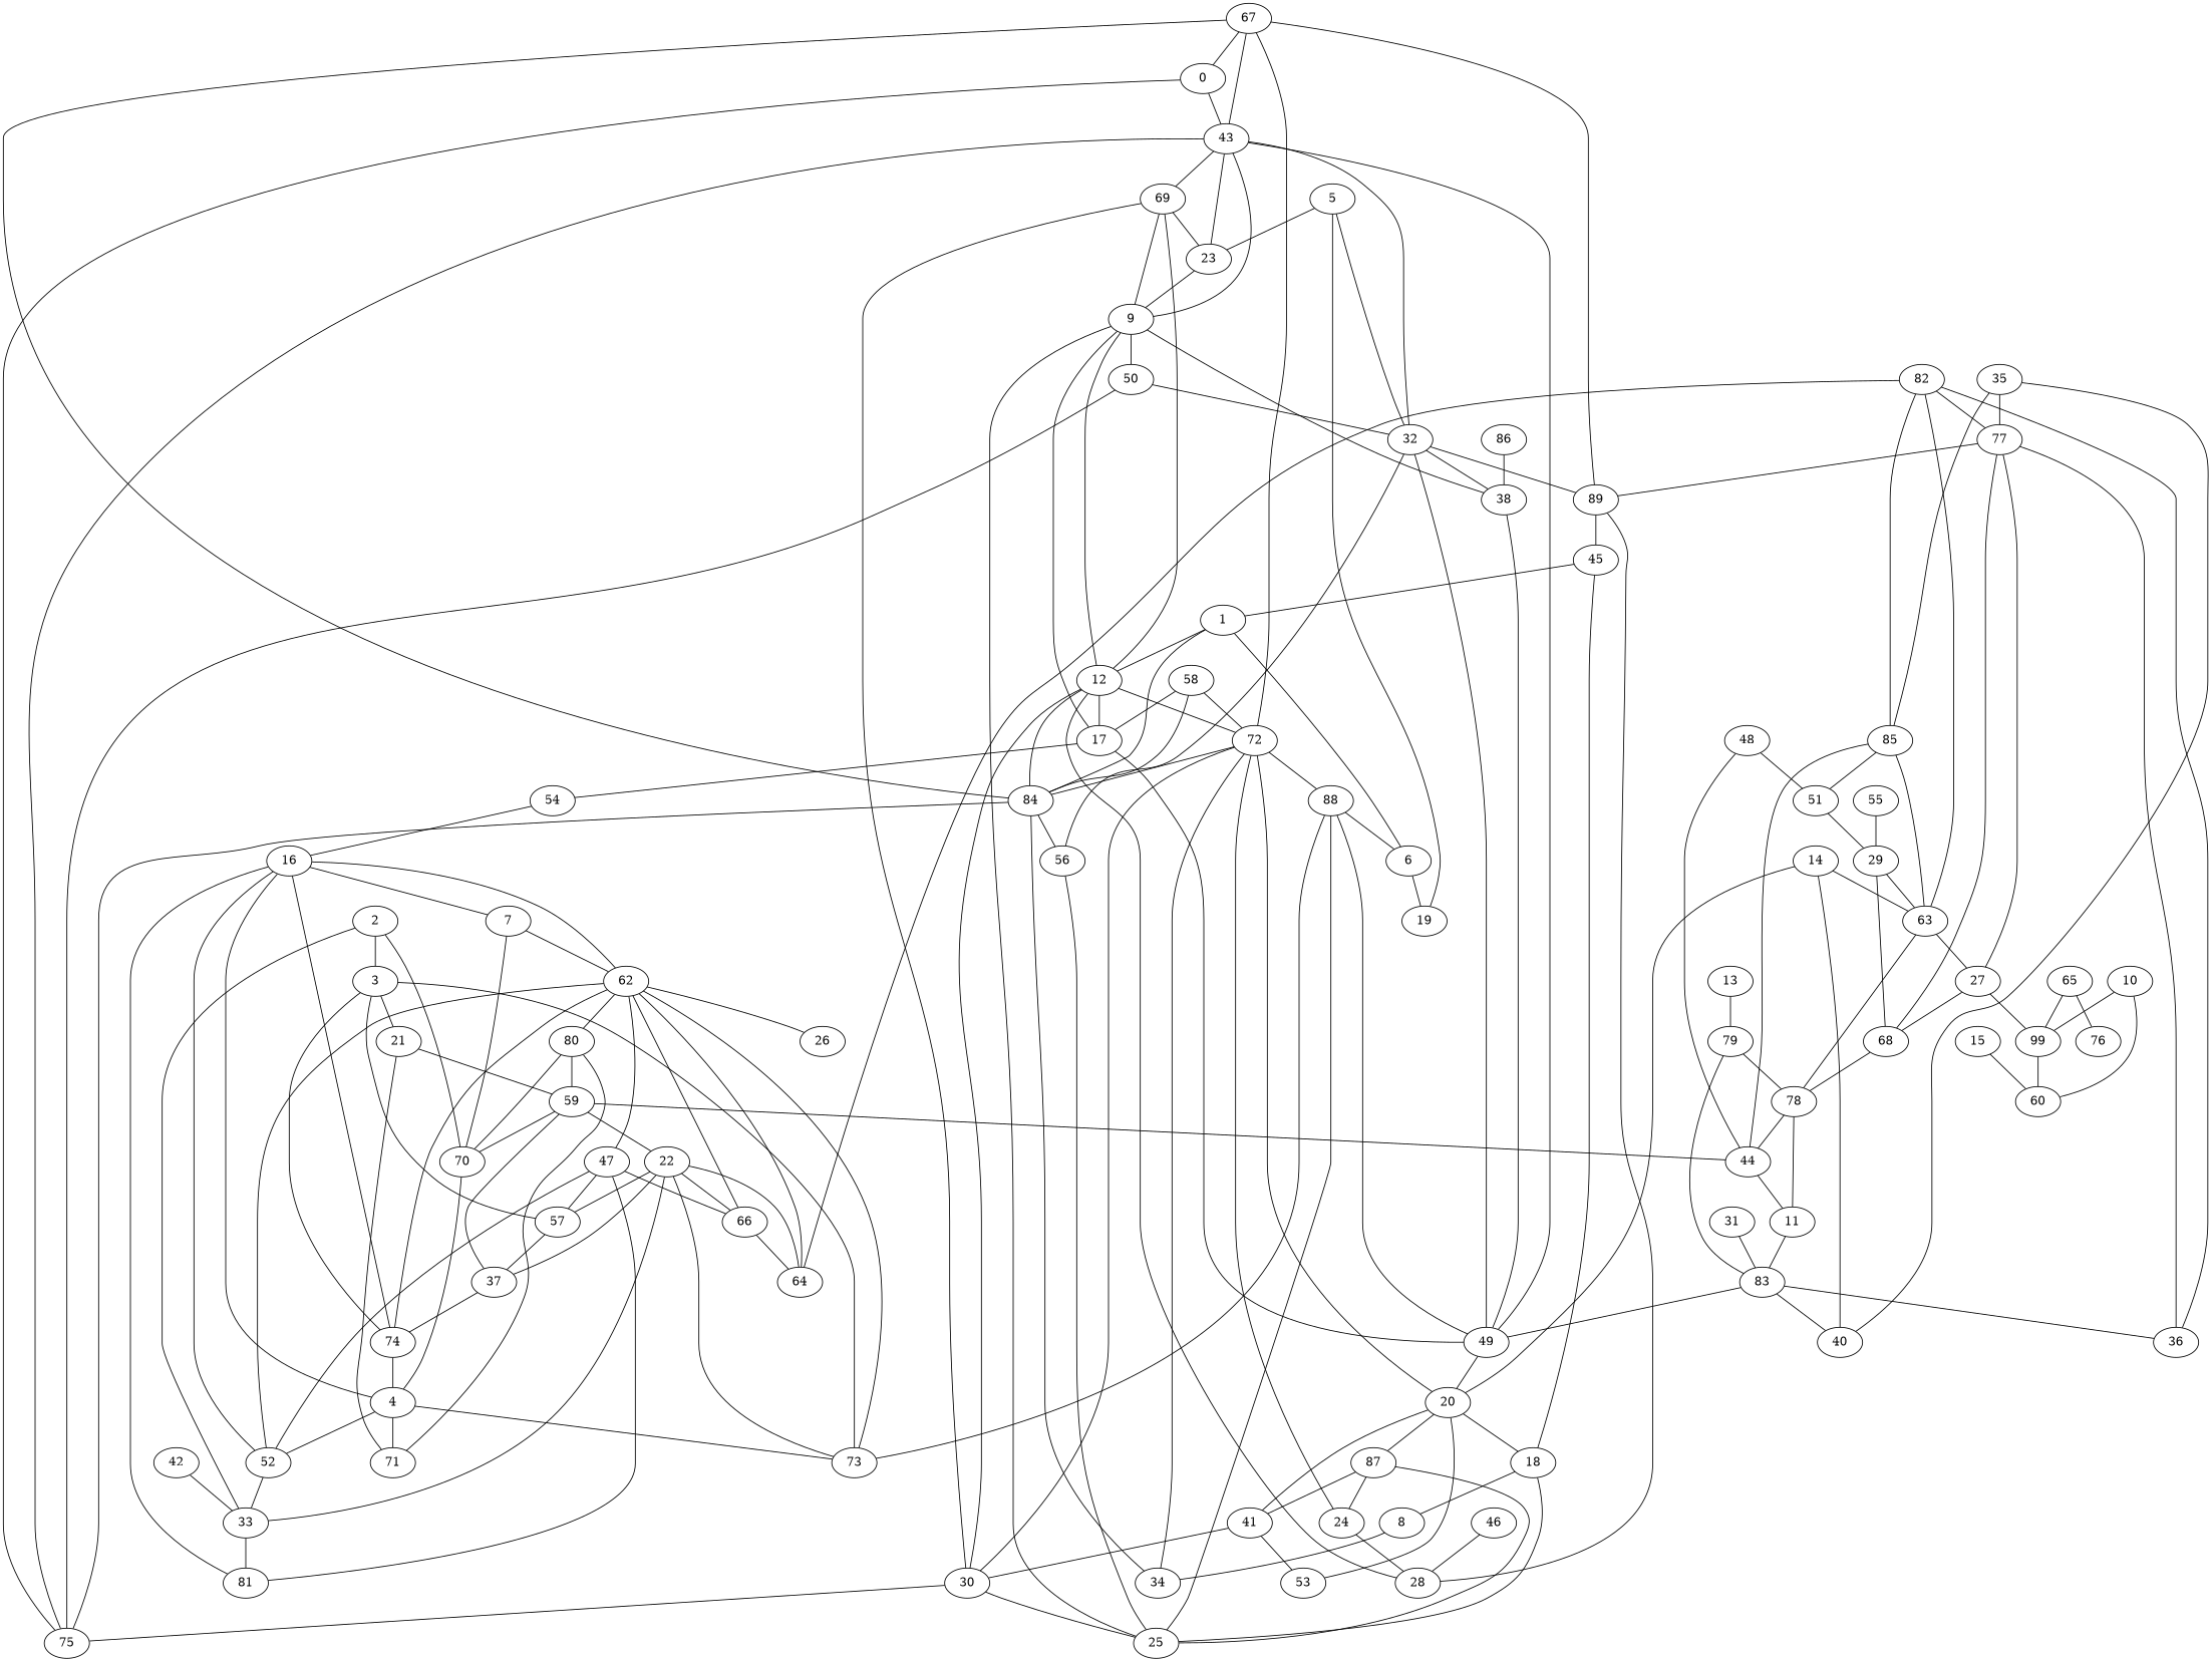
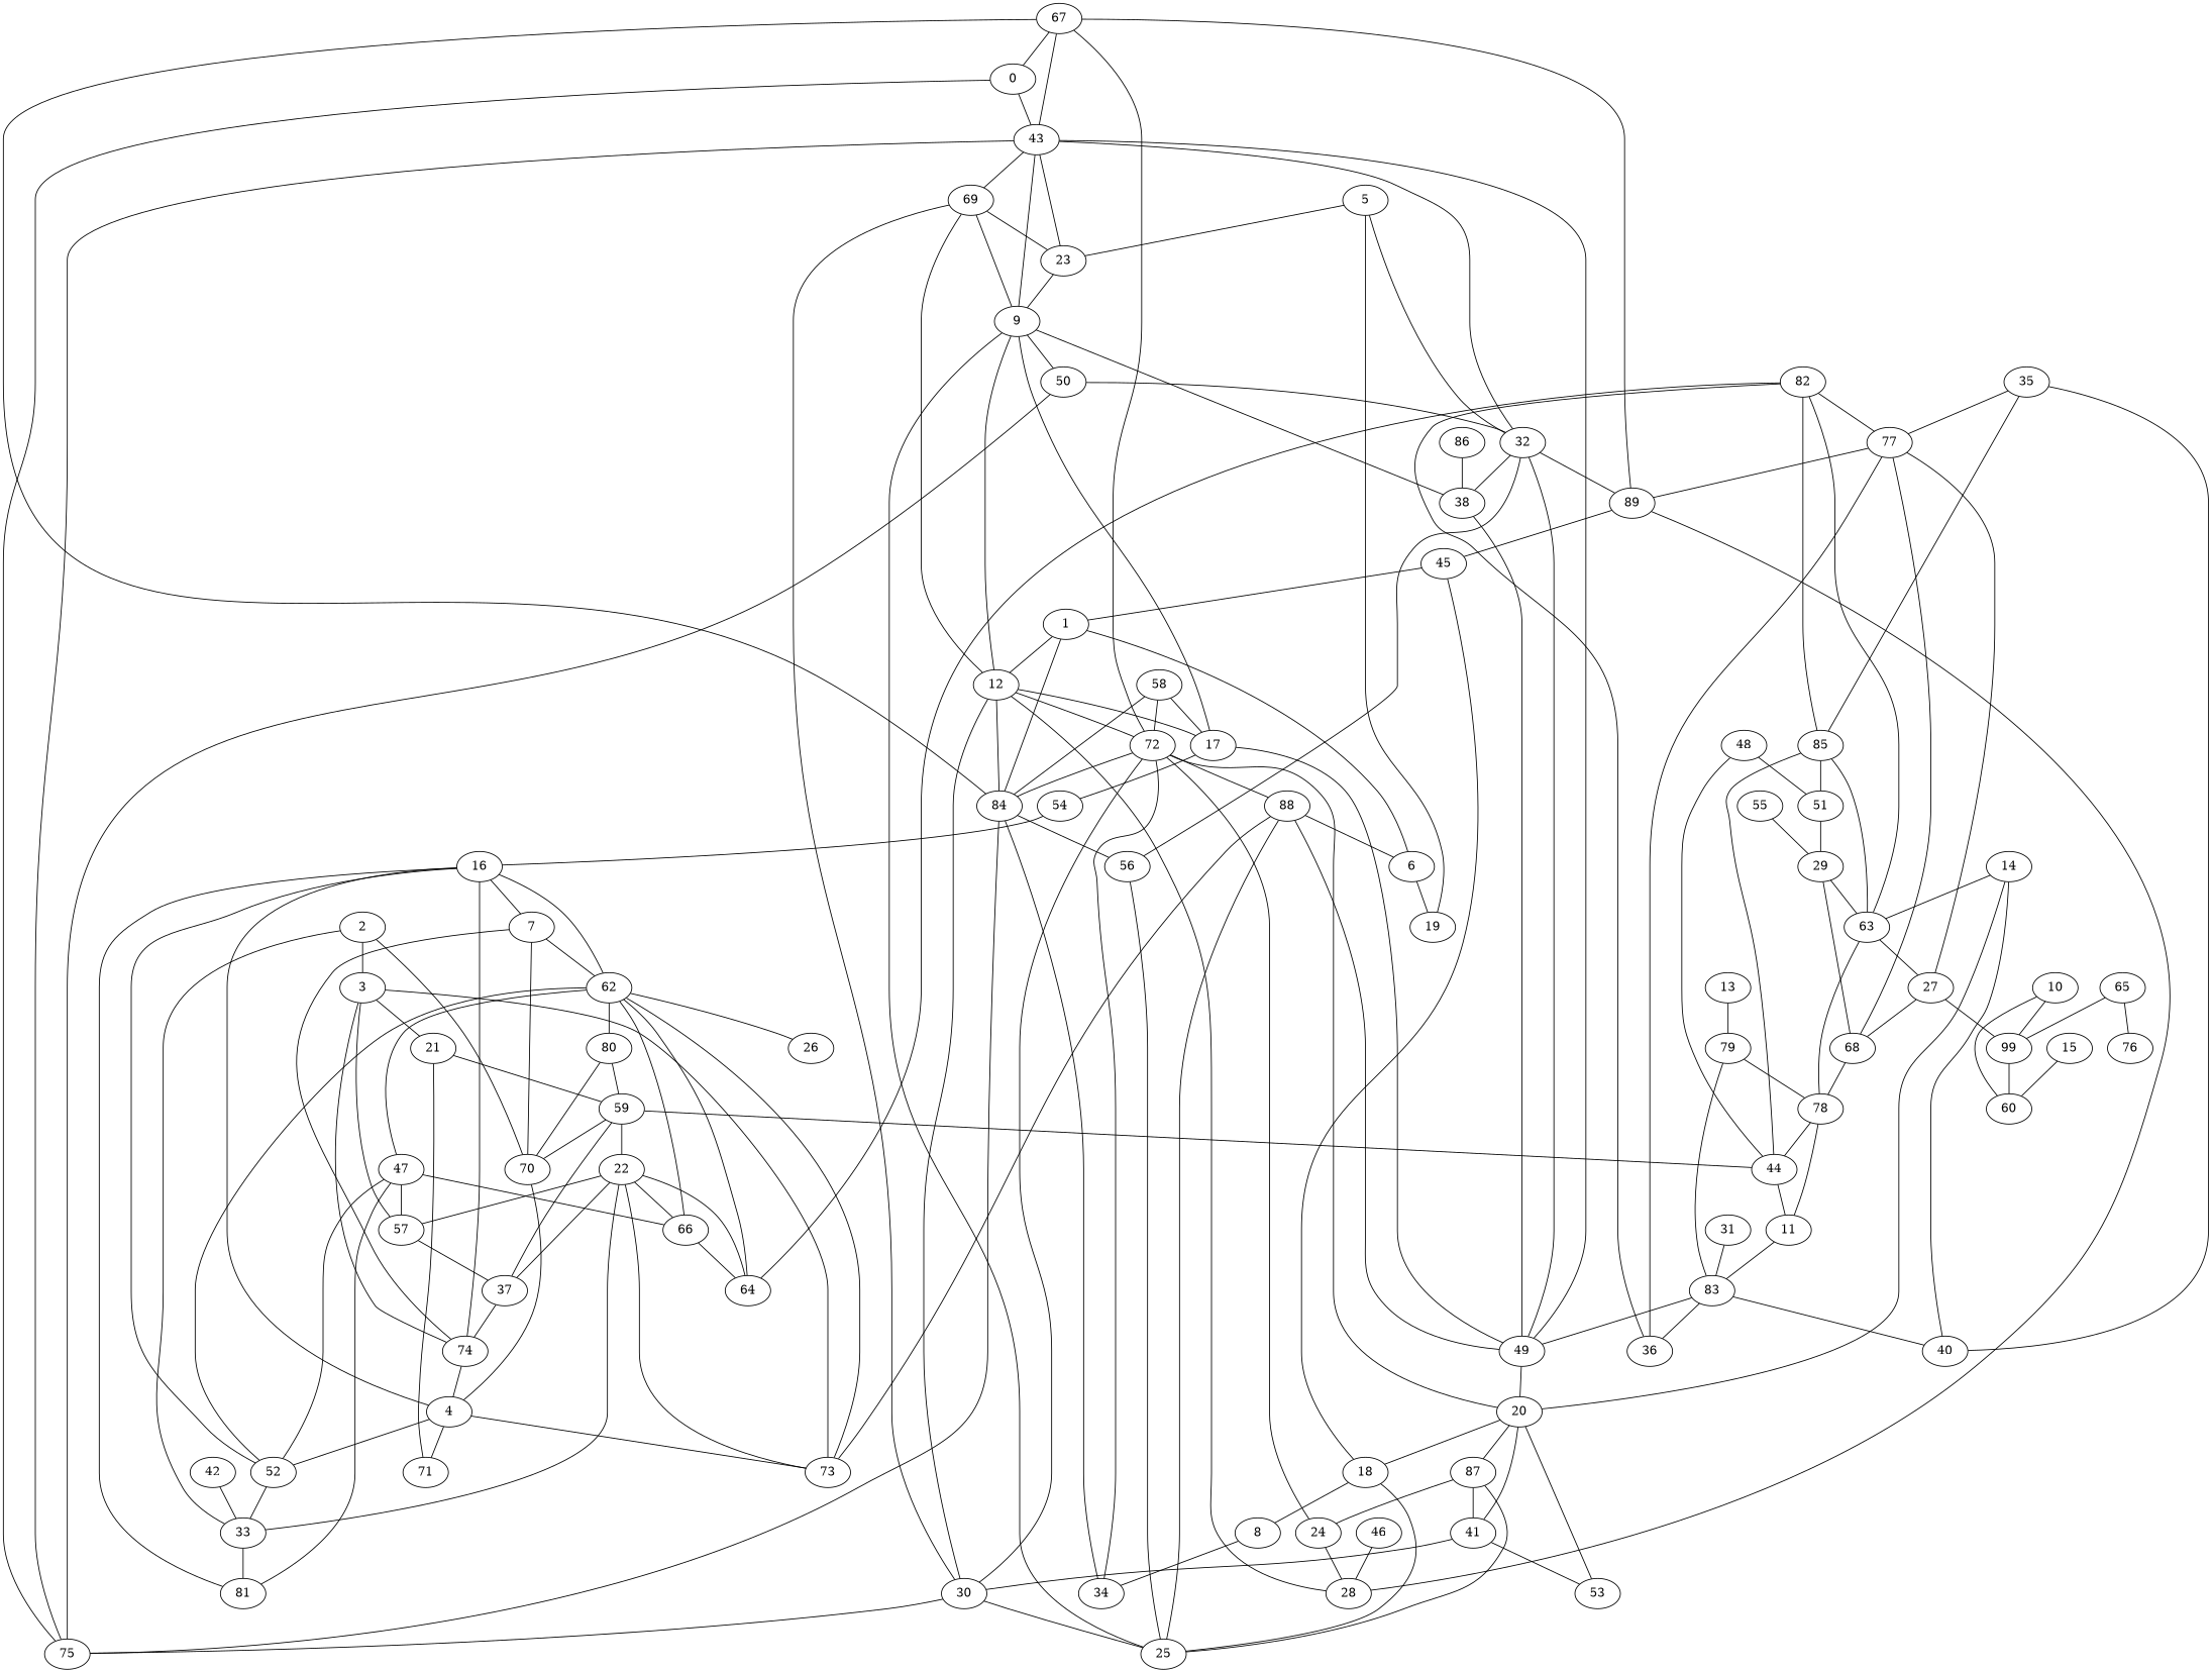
  graph {
    node [block=2]
    0
    43
    75
    69
    49
    1
    12
    17
    28
    72
    2 [block=1]
    3 [block=1]
    33 [block=1]
    70 [block=1]
    21 [block=1]
    57 [block=1]
    73 [block=1]
    74 [block=1]
    81 [block=1]
    4 [block=1]
    7 [block=1]
    71 [block=1]
    59 [block=1]
    37 [block=1]
    16 [block=1]
    62 [block=1]
    52 [block=1]
    80 [block=1]
    5
    19
    23
    32
    9
    38
    56
    89
    6
    66 [block=1]
    26 [block=1]
    47 [block=1]
    8
    34
    25
    50
    54 [block=1]
    87
    88
    30
    10 [block=0]
    n50 [block=0 label=99]
    60 [block=0]
    11 [block=0]
    83 [block=0]
    40 [block=0]
    36 [block=0]
    20
    84
    13 [block=0]
    79 [block=0]
    78 [block=0]
    14 [block=0]
    63 [block=0]
    18
    41
    53
    27 [block=0]
    85 [block=0]
    82 [block=0]
    15 [block=0]
    24
    22 [block=1]
    44 [block=0]
    64 [block=1]
    68 [block=0]
    29 [block=0]
    31 [block=0]
    45
    35 [block=0]
    77 [block=0]
    51 [block=0]
    42 [block=1]
    46
    48 [block=0]
    55 [block=0]
    58
    65 [block=0]
    76 [block=0]
    67
    86
    0 -- 43
    0 -- 75
    43 -- 75
    43 -- 69
    43 -- 49
    69 -- 23
    69 -- 30
    49 -- 20
    1 -- 12
    12 -- 69
    12 -- 17
    12 -- 28
    12 -- 72
    17 -- 49
    17 -- 54
    72 -- 88
    72 -- 30
    72 -- 20
    72 -- 84
    2 -- 3
    2 -- 33
    2 -- 70
    3 -- 21
    3 -- 57
    3 -- 73
    3 -- 74
    33 -- 81
    70 -- 4
    70 -- 7
    21 -- 71
    21 -- 59
    57 -- 37
    74 -- 4
    74 -- 16
-   74 -- 62
+   74 -- 7
    4 -- 73
    4 -- 71
    4 -- 16
    4 -- 52
    7 -- 62
-   71 -- 80
    59 -- 70
    59 -- 37
    59 -- 22
    59 -- 44
    37 -- 74
    16 -- 81
    16 -- 7
    16 -- 62
    62 -- 73
    62 -- 80
    62 -- 66
    62 -- 26
    62 -- 47
    52 -- 33
    52 -- 16
    52 -- 62
    80 -- 70
    80 -- 59
    5 -- 19
    5 -- 23
    5 -- 32
    23 -- 43
    23 -- 9
    32 -- 43
    32 -- 49
    32 -- 38
    32 -- 56
    32 -- 89
    9 -- 43
    9 -- 69
    9 -- 12
    9 -- 17
    9 -- 25
    9 -- 50
    38 -- 49
    38 -- 9
    56 -- 25
    89 -- 28
    89 -- 45
    6 -- 1
    6 -- 19
    66 -- 64
    47 -- 57
    47 -- 81
    47 -- 52
    47 -- 66
    8 -- 34
    34 -- 72
    25 -- 87
    25 -- 88
    50 -- 75
    50 -- 32
    54 -- 16
    87 -- 41
    87 -- 24
    88 -- 49
    88 -- 73
    88 -- 6
    30 -- 75
    30 -- 12
    30 -- 25
    10 -- n50
    10 -- 60
    n50 -- 60
    11 -- 83
    83 -- 49
    83 -- 40
    83 -- 36
    20 -- 87
    20 -- 18
    20 -- 41
    20 -- 53
    84 -- 75
    84 -- 1
    84 -- 12
    84 -- 56
    84 -- 34
    13 -- 79
    79 -- 83
    79 -- 78
    78 -- 11
    78 -- 44
    14 -- 40
    14 -- 20
    14 -- 63
    63 -- 78
    63 -- 27
    63 -- 85
    63 -- 82
    18 -- 8
    18 -- 25
    41 -- 30
    41 -- 53
    27 -- n50
    27 -- 68
    85 -- 44
    85 -- 51
    82 -- 36
    82 -- 85
    82 -- 64
    82 -- 77
    15 -- 60
    24 -- 28
    24 -- 72
    22 -- 33
    22 -- 57
    22 -- 73
    22 -- 37
    22 -- 66
    22 -- 64
    44 -- 11
    64 -- 62
    68 -- 78
    29 -- 63
    29 -- 68
    31 -- 83
    45 -- 1
    45 -- 18
    35 -- 40
    35 -- 85
    35 -- 77
    77 -- 89
    77 -- 36
    77 -- 27
    77 -- 68
    51 -- 29
    42 -- 33
    46 -- 28
    48 -- 44
    48 -- 51
    55 -- 29
    58 -- 17
    58 -- 72
    58 -- 84
    65 -- n50
    65 -- 76
    67 -- 0
    67 -- 43
    67 -- 72
    67 -- 89
    67 -- 84
    86 -- 38
  }
